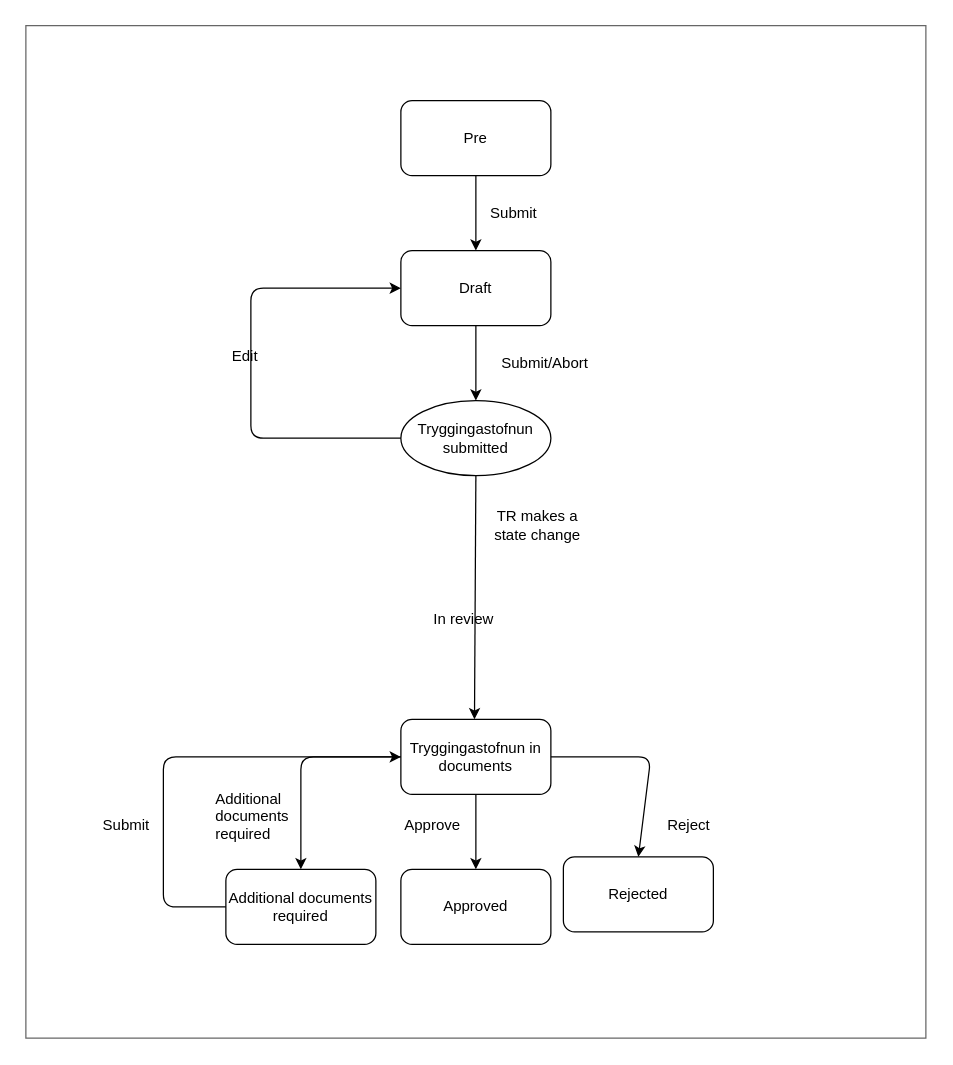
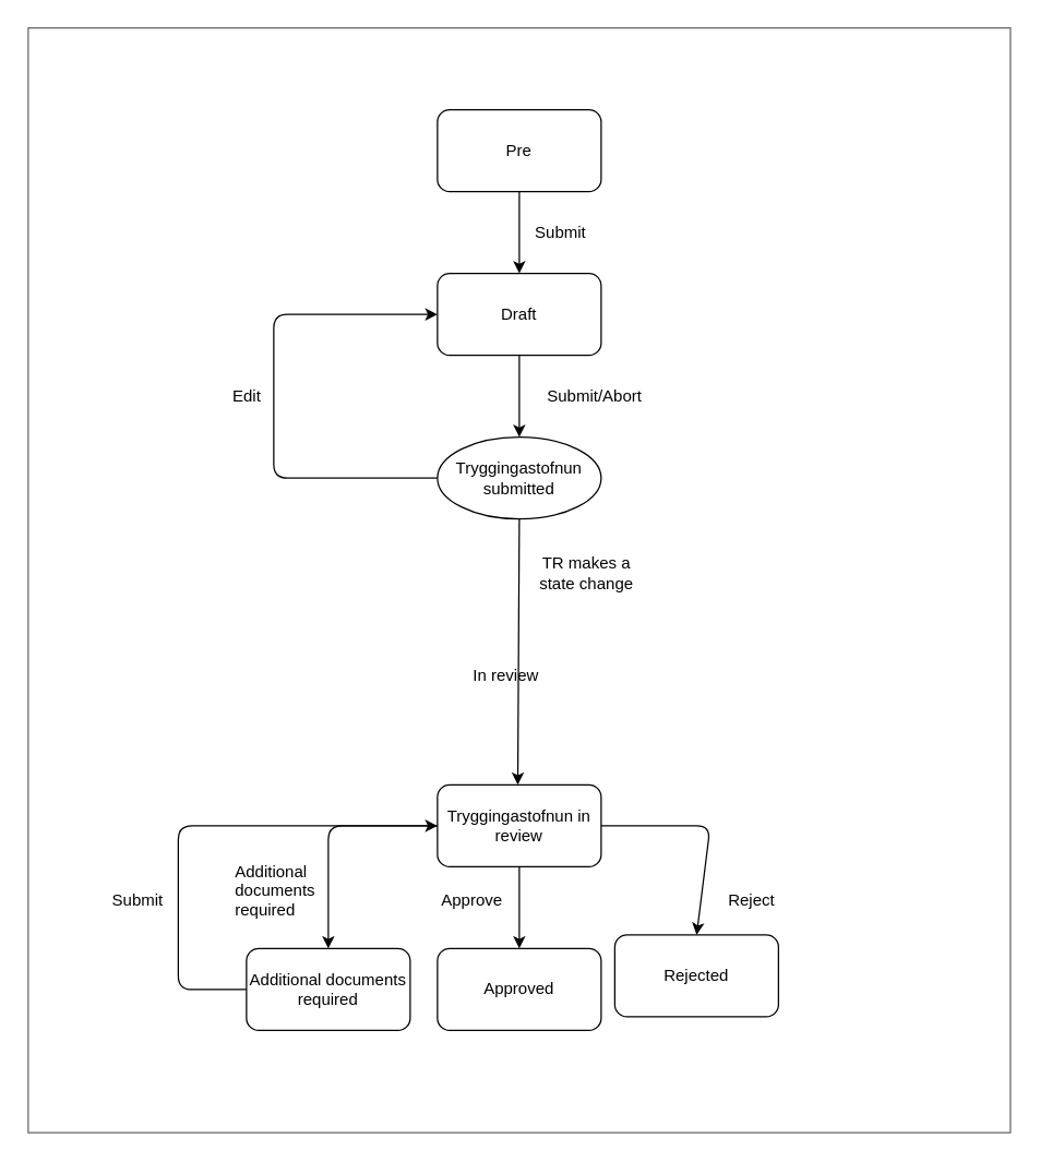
  <mxCell id="0" />
  <mxCell id="1" parent="0" />
  <mxCell id="2" value="" style="whiteSpace=wrap;html=1;fillColor=#FFFFFF;gradientColor=none;strokeColor=#666666;" parent="1" vertex="1"><mxGeometry x="20" y="20" width="720" height="810" as="geometry" /></mxCell>
  <mxCell id="3" value="Draft" style="rounded=1;whiteSpace=wrap;html=1;" parent="1" vertex="1"><mxGeometry x="320" y="200" width="120" height="60" as="geometry" /></mxCell>
  <mxCell id="4" value="Tryggingastofnun submitted" style="ellipse;whiteSpace=wrap;html=1;" parent="1" vertex="1"><mxGeometry x="320" y="320" width="120" height="60" as="geometry" /></mxCell>
- <mxCell id="5" value="Tryggingastofnun in documents" style="rounded=1;whiteSpace=wrap;html=1;" parent="1" vertex="1"><mxGeometry x="320" y="575" width="120" height="60" as="geometry" /></mxCell>
+ <mxCell id="5" value="Tryggingastofnun in review" style="rounded=1;whiteSpace=wrap;html=1;" parent="1" vertex="1"><mxGeometry x="320" y="575" width="120" height="60" as="geometry" /></mxCell>
  <mxCell id="6" value="Additional documents required" style="rounded=1;whiteSpace=wrap;html=1;" parent="1" vertex="1"><mxGeometry x="180" y="695" width="120" height="60" as="geometry" /></mxCell>
  <mxCell id="7" value="Approved" style="rounded=1;whiteSpace=wrap;html=1;" parent="1" vertex="1"><mxGeometry x="320" y="695" width="120" height="60" as="geometry" /></mxCell>
  <mxCell id="8" value="" style="endArrow=classic;html=1;exitX=0;exitY=0.5;exitDx=0;exitDy=0;fontColor=#FFFFFF;strokeColor=#000000;entryX=0.5;entryY=0;entryDx=0;entryDy=0;" parent="1" source="5" target="6" edge="1"><mxGeometry width="50" height="50" relative="1" as="geometry"><mxPoint x="380" y="635" as="sourcePoint" /><mxPoint x="380" y="695" as="targetPoint" /><Array as="points"><mxPoint x="240" y="605" /></Array></mxGeometry></mxCell>
  <mxCell id="9" value="" style="endArrow=classic;html=1;entryX=0;entryY=0.5;entryDx=0;entryDy=0;exitX=0;exitY=0.5;exitDx=0;exitDy=0;fontColor=#FFFFFF;strokeColor=#000000;" parent="1" source="6" target="5" edge="1"><mxGeometry width="50" height="50" relative="1" as="geometry"><mxPoint x="130" y="725" as="sourcePoint" /><mxPoint x="130" y="785" as="targetPoint" /><Array as="points"><mxPoint x="130" y="725" /><mxPoint x="130" y="605" /></Array></mxGeometry></mxCell>
  <mxCell id="10" value="" style="endArrow=classic;html=1;fontColor=#FFFFFF;strokeColor=#000000;entryX=0;entryY=0.5;entryDx=0;entryDy=0;exitX=0;exitY=0.5;exitDx=0;exitDy=0;" parent="1" target="3" edge="1" source="4"><mxGeometry width="50" height="50" relative="1" as="geometry"><mxPoint x="240" y="350" as="sourcePoint" /><mxPoint x="200" y="230" as="targetPoint" /><Array as="points"><mxPoint x="200" y="350" /><mxPoint x="200" y="230" /></Array></mxGeometry></mxCell>
- <mxCell id="11" value="Edit" style="text;html=1;align=center;verticalAlign=middle;resizable=0;points=[];autosize=1;strokeColor=none;fillColor=none;fontColor=#000000;" parent="1" vertex="1"><mxGeometry x="175" y="270" width="40" height="30" as="geometry" /></mxCell>
+ <mxCell id="11" value="Edit" style="text;html=1;align=center;verticalAlign=middle;resizable=0;points=[];autosize=1;strokeColor=none;fillColor=none;fontColor=#000000;" parent="1" vertex="1"><mxGeometry x="160" y="275" width="40" height="30" as="geometry" /></mxCell>
  <mxCell id="12" value="Reject" style="text;html=1;align=center;verticalAlign=middle;resizable=0;points=[];autosize=1;strokeColor=none;fillColor=none;fontColor=#000000;" parent="1" vertex="1"><mxGeometry x="520" y="645" width="60" height="30" as="geometry" /></mxCell>
  <mxCell id="13" value="Submit/Abort" style="text;html=1;align=center;verticalAlign=middle;resizable=0;points=[];autosize=1;strokeColor=none;fillColor=none;fontColor=#000000;" parent="1" vertex="1"><mxGeometry x="390" y="275" width="90" height="30" as="geometry" /></mxCell>
  <mxCell id="14" value="Additional&#10;documents &#10;required" style="text;fontColor=#000000;" parent="1" vertex="1"><mxGeometry x="170" y="625" width="65" height="50" as="geometry" /></mxCell>
  <mxCell id="15" value="Approve" style="text;html=1;align=center;verticalAlign=middle;resizable=0;points=[];autosize=1;strokeColor=none;fillColor=none;fontColor=#000000;" parent="1" vertex="1"><mxGeometry x="310" y="645" width="70" height="30" as="geometry" /></mxCell>
  <mxCell id="16" value="Submit" style="text;html=1;align=center;verticalAlign=middle;resizable=0;points=[];autosize=1;strokeColor=none;fillColor=none;fontColor=#000000;" parent="1" vertex="1"><mxGeometry x="70" y="645" width="60" height="30" as="geometry" /></mxCell>
  <mxCell id="17" value="Rejected" style="rounded=1;whiteSpace=wrap;html=1;" parent="1" vertex="1"><mxGeometry x="450" y="685" width="120" height="60" as="geometry" /></mxCell>
  <mxCell id="18" value="" style="endArrow=classic;html=1;exitX=1;exitY=0.5;exitDx=0;exitDy=0;fontColor=#FFFFFF;strokeColor=#000000;entryX=0.5;entryY=0;entryDx=0;entryDy=0;" parent="1" source="5" target="17" edge="1"><mxGeometry width="50" height="50" relative="1" as="geometry"><mxPoint x="400" y="655" as="sourcePoint" /><mxPoint x="260" y="715" as="targetPoint" /><Array as="points"><mxPoint x="520" y="605" /></Array></mxGeometry></mxCell>
  <mxCell id="19" value="TR makes a&lt;br&gt;state change" style="text;html=1;align=center;verticalAlign=middle;resizable=0;points=[];autosize=1;strokeColor=none;fillColor=none;fontColor=#000000;" parent="1" vertex="1"><mxGeometry x="384" y="400" width="90" height="40" as="geometry" /></mxCell>
  <mxCell id="20" value="" style="endArrow=classic;html=1;fontColor=#FFFFFF;strokeColor=#000000;entryX=0.5;entryY=0;entryDx=0;entryDy=0;exitX=0.5;exitY=1;exitDx=0;exitDy=0;" parent="1" source="4" edge="1"><mxGeometry width="50" height="50" relative="1" as="geometry"><mxPoint x="379" y="460" as="sourcePoint" /><mxPoint x="378.89" y="575" as="targetPoint" /></mxGeometry></mxCell>
  <mxCell id="21" value="Pre" style="rounded=1;whiteSpace=wrap;html=1;" parent="1" vertex="1"><mxGeometry x="320" y="80" width="120" height="60" as="geometry" /></mxCell>
  <mxCell id="22" value="Submit" style="text;html=1;align=center;verticalAlign=middle;resizable=0;points=[];autosize=1;strokeColor=none;fillColor=none;fontColor=#000000;" parent="1" vertex="1"><mxGeometry x="380" y="155" width="60" height="30" as="geometry" /></mxCell>
  <mxCell id="23" value="In review" style="text;html=1;align=center;verticalAlign=middle;resizable=0;points=[];autosize=1;strokeColor=none;fillColor=none;fontColor=#000000;" parent="1" vertex="1"><mxGeometry x="335" y="480" width="70" height="30" as="geometry" /></mxCell>
  <mxCell id="24" value="" style="endArrow=classic;html=1;entryX=0.5;entryY=0;entryDx=0;entryDy=0;exitX=0.5;exitY=1;exitDx=0;exitDy=0;fontColor=#FFFFFF;strokeColor=#000000;" parent="1" edge="1"><mxGeometry width="50" height="50" relative="1" as="geometry"><mxPoint x="380" y="140" as="sourcePoint" /><mxPoint x="380" y="200" as="targetPoint" /></mxGeometry></mxCell>
  <mxCell id="25" value="" style="endArrow=classic;html=1;entryX=0.5;entryY=0;entryDx=0;entryDy=0;exitX=0.5;exitY=1;exitDx=0;exitDy=0;fontColor=#FFFFFF;strokeColor=#000000;" parent="1" edge="1" target="4" source="3"><mxGeometry width="50" height="50" relative="1" as="geometry"><mxPoint x="390" y="260" as="sourcePoint" /><mxPoint x="330" y="320" as="targetPoint" /></mxGeometry></mxCell>
  <mxCell id="26" value="" style="endArrow=classic;html=1;exitX=1;exitY=0.5;exitDx=0;exitDy=0;fontColor=#FFFFFF;strokeColor=#000000;entryX=0.5;entryY=0;entryDx=0;entryDy=0;" parent="1" target="7" edge="1"><mxGeometry width="50" height="50" relative="1" as="geometry"><mxPoint x="380" y="635" as="sourcePoint" /><mxPoint x="460" y="725" as="targetPoint" /><Array as="points" /></mxGeometry></mxCell>
